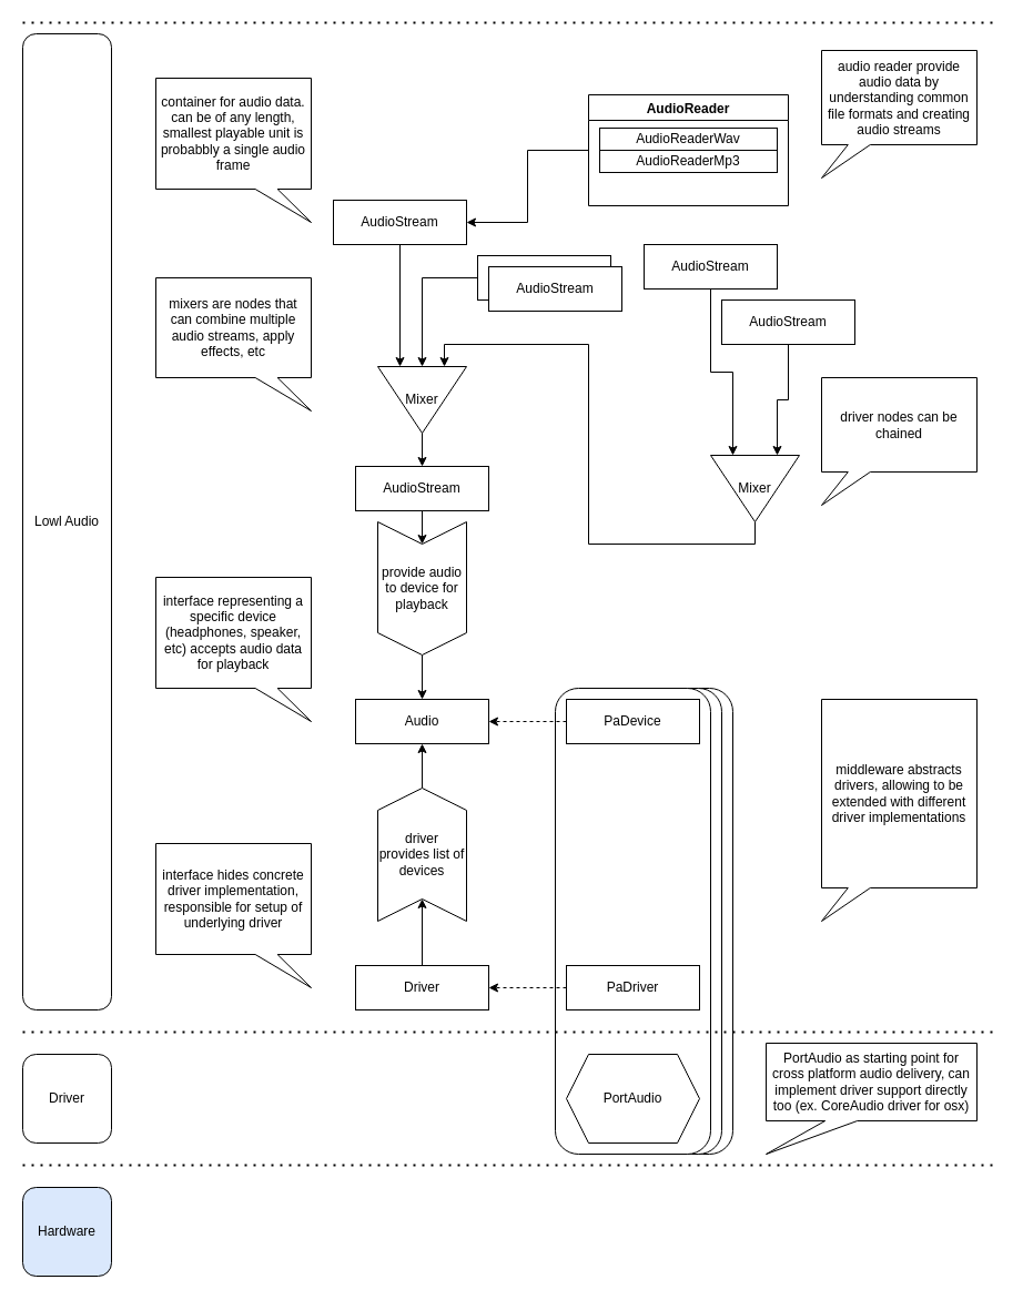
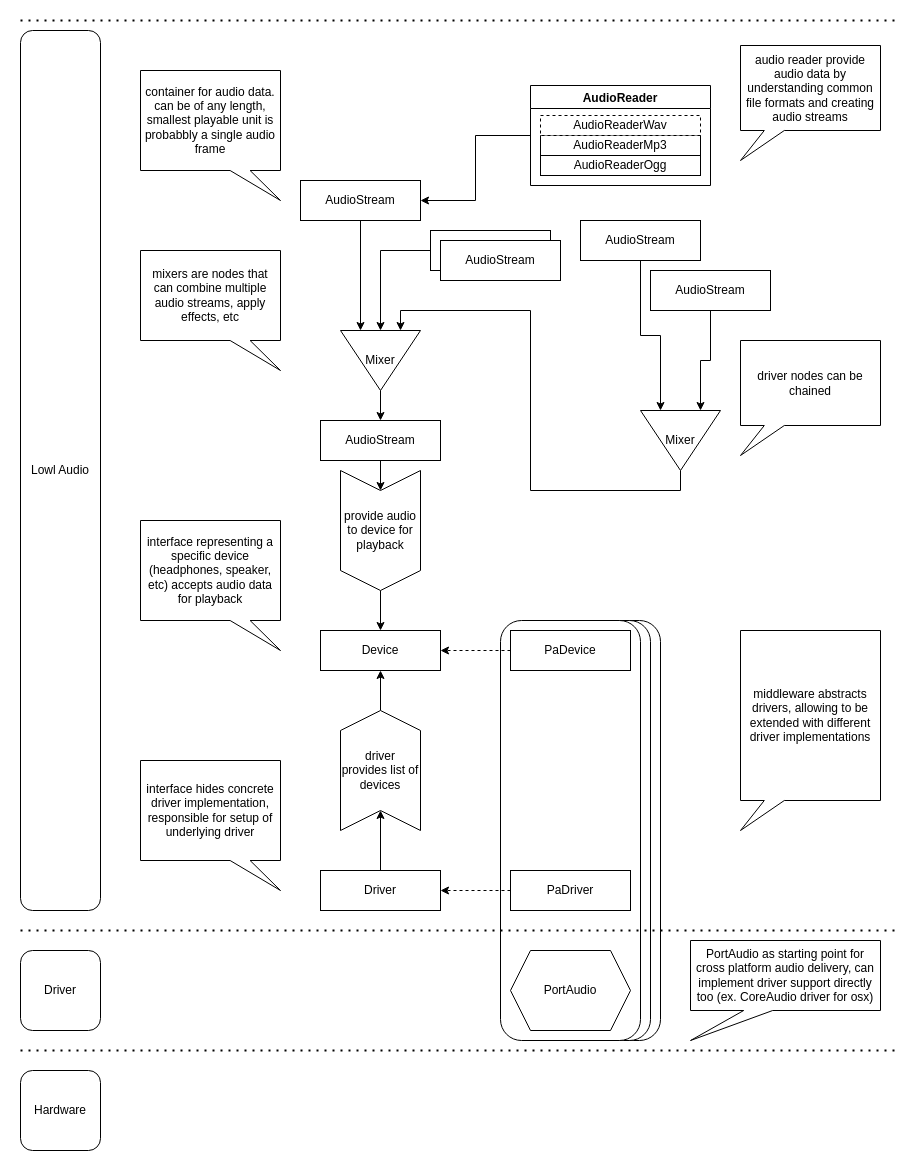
  <mxCell id="0" />
  <mxCell id="1" parent="0" />
  <mxCell id="2" value="" style="rounded=1;whiteSpace=wrap;html=1;" parent="1" vertex="1"><mxGeometry x="520" y="620" width="140" height="420" as="geometry" /></mxCell>
  <mxCell id="3" value="" style="rounded=1;whiteSpace=wrap;html=1;" parent="1" vertex="1"><mxGeometry x="510" y="620" width="140" height="420" as="geometry" /></mxCell>
  <mxCell id="4" value="" style="rounded=1;whiteSpace=wrap;html=1;" parent="1" vertex="1"><mxGeometry x="500" y="620" width="140" height="420" as="geometry" /></mxCell>
- <mxCell id="5" value="Audio" style="rounded=0;whiteSpace=wrap;html=1;" parent="1" vertex="1"><mxGeometry x="320" y="630" width="120" height="40" as="geometry" /></mxCell>
+ <mxCell id="5" value="Device" style="rounded=0;whiteSpace=wrap;html=1;" parent="1" vertex="1"><mxGeometry x="320" y="630" width="120" height="40" as="geometry" /></mxCell>
  <mxCell id="6" style="edgeStyle=orthogonalEdgeStyle;rounded=0;orthogonalLoop=1;jettySize=auto;html=1;" parent="1" source="7" target="26" edge="1"><mxGeometry relative="1" as="geometry" /></mxCell>
  <mxCell id="7" value="Driver" style="rounded=0;whiteSpace=wrap;html=1;" parent="1" vertex="1"><mxGeometry x="320" y="870" width="120" height="40" as="geometry" /></mxCell>
  <mxCell id="8" style="edgeStyle=orthogonalEdgeStyle;rounded=0;orthogonalLoop=1;jettySize=auto;html=1;entryX=1;entryY=0.5;entryDx=0;entryDy=0;dashed=1;" parent="1" source="9" target="7" edge="1"><mxGeometry relative="1" as="geometry" /></mxCell>
  <mxCell id="9" value="PaDriver" style="rounded=0;whiteSpace=wrap;html=1;" parent="1" vertex="1"><mxGeometry x="510" y="870" width="120" height="40" as="geometry" /></mxCell>
  <mxCell id="10" style="edgeStyle=orthogonalEdgeStyle;rounded=0;orthogonalLoop=1;jettySize=auto;html=1;entryX=1;entryY=0.5;entryDx=0;entryDy=0;dashed=1;" parent="1" source="11" target="5" edge="1"><mxGeometry relative="1" as="geometry" /></mxCell>
  <mxCell id="11" value="PaDevice" style="rounded=0;whiteSpace=wrap;html=1;" parent="1" vertex="1"><mxGeometry x="510" y="630" width="120" height="40" as="geometry" /></mxCell>
  <mxCell id="12" value="PortAudio" style="shape=hexagon;perimeter=hexagonPerimeter2;whiteSpace=wrap;html=1;fixedSize=1;" parent="1" vertex="1"><mxGeometry x="510" y="950" width="120" height="80" as="geometry" /></mxCell>
  <mxCell id="13" value="Driver" style="rounded=1;whiteSpace=wrap;html=1;" parent="1" vertex="1"><mxGeometry x="20" y="950" width="80" height="80" as="geometry" /></mxCell>
- <mxCell id="14" value="Hardware" style="rounded=1;whiteSpace=wrap;html=1;fillColor=#dae8fc;" parent="1" vertex="1"><mxGeometry x="20" y="1070" width="80" height="80" as="geometry" /></mxCell>
+ <mxCell id="14" value="Hardware" style="rounded=1;whiteSpace=wrap;html=1;" parent="1" vertex="1"><mxGeometry x="20" y="1070" width="80" height="80" as="geometry" /></mxCell>
  <mxCell id="15" value="Lowl Audio" style="rounded=1;whiteSpace=wrap;html=1;" parent="1" vertex="1"><mxGeometry x="20" y="30" width="80" height="880" as="geometry" /></mxCell>
  <mxCell id="16" value="" style="endArrow=none;dashed=1;html=1;dashPattern=1 3;strokeWidth=2;" parent="1" edge="1"><mxGeometry width="50" height="50" relative="1" as="geometry"><mxPoint x="20" as="sourcePoint" y="930" /><mxPoint x="900" as="targetPoint" y="930" /></mxGeometry></mxCell>
  <mxCell id="17" value="" style="endArrow=none;dashed=1;html=1;dashPattern=1 3;strokeWidth=2;" parent="1" edge="1"><mxGeometry width="50" height="50" relative="1" as="geometry"><mxPoint x="20" y="1050" as="sourcePoint" /><mxPoint x="900" y="1050" as="targetPoint" /></mxGeometry></mxCell>
  <mxCell id="18" style="edgeStyle=orthogonalEdgeStyle;rounded=0;orthogonalLoop=1;jettySize=auto;html=1;entryX=0;entryY=0.75;entryDx=0;entryDy=0;" parent="1" source="19" target="36" edge="1"><mxGeometry relative="1" as="geometry"><mxPoint x="290" y="300" as="targetPoint" /></mxGeometry></mxCell>
  <mxCell id="19" value="AudioStream" style="rounded=0;whiteSpace=wrap;html=1;" parent="1" vertex="1"><mxGeometry x="300" y="180" width="120" height="40" as="geometry" /></mxCell>
  <mxCell id="20" style="edgeStyle=orthogonalEdgeStyle;rounded=0;orthogonalLoop=1;jettySize=auto;html=1;entryX=1;entryY=0.5;entryDx=0;entryDy=0;" parent="1" source="21" target="19" edge="1"><mxGeometry relative="1" as="geometry" /></mxCell>
  <mxCell id="21" value="AudioReader" style="swimlane;" parent="1" vertex="1"><mxGeometry x="530" y="85" width="180" height="100" as="geometry"><mxRectangle x="-513" y="150" width="90" height="23" as="alternateBounds" /></mxGeometry></mxCell>
+ <mxCell id="22" value="AudioReaderOgg" style="rounded=0;whiteSpace=wrap;html=1;" parent="21" vertex="1"><mxGeometry x="10" y="70" width="160" height="20" as="geometry" /></mxCell>
  <mxCell id="23" value="AudioReaderMp3" style="rounded=0;whiteSpace=wrap;html=1;" parent="21" vertex="1"><mxGeometry x="10" y="50" width="160" height="20" as="geometry" /></mxCell>
- <mxCell id="24" value="AudioReaderWav" style="rounded=0;whiteSpace=wrap;html=1;" parent="21" vertex="1"><mxGeometry x="10" y="30" width="160" height="20" as="geometry" /></mxCell>
+ <mxCell id="24" value="AudioReaderWav" style="rounded=0;whiteSpace=wrap;html=1;dashed=1;" parent="21" vertex="1"><mxGeometry x="10" y="30" width="160" height="20" as="geometry" /></mxCell>
  <mxCell id="25" style="edgeStyle=orthogonalEdgeStyle;rounded=0;orthogonalLoop=1;jettySize=auto;html=1;entryX=0.5;entryY=1;entryDx=0;entryDy=0;" parent="1" source="26" target="5" edge="1"><mxGeometry relative="1" as="geometry" /></mxCell>
  <mxCell id="26" value="driver provides list of devices" style="shape=step;perimeter=stepPerimeter;whiteSpace=wrap;html=1;fixedSize=1;direction=north;" parent="1" vertex="1"><mxGeometry x="340" y="710" width="80" height="120" as="geometry" /></mxCell>
  <mxCell id="27" style="edgeStyle=orthogonalEdgeStyle;rounded=0;orthogonalLoop=1;jettySize=auto;html=1;entryX=0.5;entryY=0;entryDx=0;entryDy=0;" parent="1" source="28" target="5" edge="1"><mxGeometry relative="1" as="geometry" /></mxCell>
  <mxCell id="28" value="provide audio to device for playback" style="shape=step;perimeter=stepPerimeter;whiteSpace=wrap;html=1;fixedSize=1;direction=south;" parent="1" vertex="1"><mxGeometry x="340" y="470" width="80" height="120" as="geometry" /></mxCell>
  <mxCell id="29" value="container for audio data. can be of any length, smallest playable unit is probabbly a single audio frame" style="shape=callout;whiteSpace=wrap;html=1;perimeter=calloutPerimeter;position2=1;direction=east;base=20;size=30;position=0.64;" parent="1" vertex="1"><mxGeometry x="140" y="70" width="140" height="130" as="geometry" /></mxCell>
  <mxCell id="30" value="interface representing a specific device (headphones, speaker, etc) accepts audio data for playback" style="shape=callout;whiteSpace=wrap;html=1;perimeter=calloutPerimeter;position2=1;direction=east;base=20;size=30;position=0.64;" parent="1" vertex="1"><mxGeometry x="140" y="520" width="140" height="130" as="geometry" /></mxCell>
  <mxCell id="31" value="interface hides concrete driver implementation,&lt;br&gt;responsible for setup of underlying driver" style="shape=callout;whiteSpace=wrap;html=1;perimeter=calloutPerimeter;position2=1;direction=east;base=20;size=30;position=0.64;" parent="1" vertex="1"><mxGeometry x="140" y="760" width="140" height="130" as="geometry" /></mxCell>
  <mxCell id="32" value="" style="endArrow=none;dashed=1;html=1;dashPattern=1 3;strokeWidth=2;" parent="1" edge="1"><mxGeometry width="50" height="50" relative="1" as="geometry"><mxPoint x="20" y="20" as="sourcePoint" /><mxPoint x="900" y="20" as="targetPoint" /></mxGeometry></mxCell>
  <mxCell id="33" value="middleware abstracts drivers, allowing to be extended with different driver implementations" style="shape=callout;whiteSpace=wrap;html=1;perimeter=calloutPerimeter;position2=0;direction=east;base=20;size=30;position=0.17;" parent="1" vertex="1"><mxGeometry x="740" y="630" width="140" height="200" as="geometry" /></mxCell>
  <mxCell id="34" value="audio reader provide audio data by understanding common file formats and creating audio streams" style="shape=callout;whiteSpace=wrap;html=1;perimeter=calloutPerimeter;position2=0;direction=east;base=20;size=30;position=0.17;" parent="1" vertex="1"><mxGeometry x="740" y="45" width="140" height="115" as="geometry" /></mxCell>
  <mxCell id="35" style="edgeStyle=orthogonalEdgeStyle;rounded=0;orthogonalLoop=1;jettySize=auto;html=1;" parent="1" source="40" target="28" edge="1"><mxGeometry relative="1" as="geometry" /></mxCell>
  <mxCell id="36" value="Mixer" style="triangle;whiteSpace=wrap;html=1;direction=south;" parent="1" vertex="1"><mxGeometry x="340" y="330" width="80" height="60" as="geometry" /></mxCell>
  <mxCell id="37" style="edgeStyle=orthogonalEdgeStyle;rounded=0;orthogonalLoop=1;jettySize=auto;html=1;entryX=0;entryY=0.5;entryDx=0;entryDy=0;" parent="1" source="38" target="36" edge="1"><mxGeometry relative="1" as="geometry"><mxPoint x="420" y="300" as="targetPoint" /></mxGeometry></mxCell>
  <mxCell id="38" value="OamAudioStream" style="rounded=0;whiteSpace=wrap;html=1;" parent="1" vertex="1"><mxGeometry x="430" y="230" width="120" height="40" as="geometry" /></mxCell>
  <mxCell id="39" value="AudioStream" style="rounded=0;whiteSpace=wrap;html=1;" parent="1" vertex="1"><mxGeometry x="440" y="240" width="120" height="40" as="geometry" /></mxCell>
  <mxCell id="40" value="AudioStream" style="rounded=0;whiteSpace=wrap;html=1;" parent="1" vertex="1"><mxGeometry x="320" y="420" width="120" height="40" as="geometry" /></mxCell>
  <mxCell id="41" style="edgeStyle=orthogonalEdgeStyle;rounded=0;orthogonalLoop=1;jettySize=auto;html=1;" parent="1" source="36" target="40" edge="1"><mxGeometry relative="1" as="geometry"><mxPoint x="380" y="410" as="sourcePoint" /><mxPoint x="380" y="490" as="targetPoint" /></mxGeometry></mxCell>
  <mxCell id="42" style="edgeStyle=orthogonalEdgeStyle;rounded=0;orthogonalLoop=1;jettySize=auto;html=1;entryX=0;entryY=0.25;entryDx=0;entryDy=0;exitX=1;exitY=0.5;exitDx=0;exitDy=0;" parent="1" source="43" target="36" edge="1"><mxGeometry relative="1" as="geometry" /></mxCell>
  <mxCell id="43" value="Mixer" style="triangle;whiteSpace=wrap;html=1;direction=south;" parent="1" vertex="1"><mxGeometry x="640" y="410" width="80" height="60" as="geometry" /></mxCell>
  <mxCell id="44" style="edgeStyle=orthogonalEdgeStyle;rounded=0;orthogonalLoop=1;jettySize=auto;html=1;entryX=0;entryY=0.75;entryDx=0;entryDy=0;exitX=0.5;exitY=1;exitDx=0;exitDy=0;" parent="1" source="47" target="43" edge="1"><mxGeometry relative="1" as="geometry"><mxPoint x="660" y="376" as="sourcePoint" /></mxGeometry></mxCell>
  <mxCell id="45" style="edgeStyle=orthogonalEdgeStyle;rounded=0;orthogonalLoop=1;jettySize=auto;html=1;entryX=0;entryY=0.25;entryDx=0;entryDy=0;" parent="1" source="46" target="43" edge="1"><mxGeometry relative="1" as="geometry" /></mxCell>
  <mxCell id="46" value="AudioStream" style="rounded=0;whiteSpace=wrap;html=1;" parent="1" vertex="1"><mxGeometry x="650" y="270" width="120" height="40" as="geometry" /></mxCell>
  <mxCell id="47" value="AudioStream" style="rounded=0;whiteSpace=wrap;html=1;" parent="1" vertex="1"><mxGeometry x="580" y="220" width="120" height="40" as="geometry" /></mxCell>
  <mxCell id="48" value="mixers are nodes that can combine multiple audio streams, apply effects, etc" style="shape=callout;whiteSpace=wrap;html=1;perimeter=calloutPerimeter;position2=1;direction=east;base=20;size=30;position=0.64;" parent="1" vertex="1"><mxGeometry x="140" y="250" width="140" height="120" as="geometry" /></mxCell>
  <mxCell id="49" value="driver nodes can be chained" style="shape=callout;whiteSpace=wrap;html=1;perimeter=calloutPerimeter;position2=0;direction=east;base=20;size=30;position=0.17;" parent="1" vertex="1"><mxGeometry x="740" y="340" width="140" height="115" as="geometry" /></mxCell>
  <mxCell id="50" value="PortAudio as starting point for cross platform audio delivery, can implement driver support directly too (ex. CoreAudio driver for osx)" style="shape=callout;whiteSpace=wrap;html=1;perimeter=calloutPerimeter;position2=0;direction=east;base=29;size=30;position=0.28;" parent="1" vertex="1"><mxGeometry x="690" y="940" width="190" height="100" as="geometry" /></mxCell>
